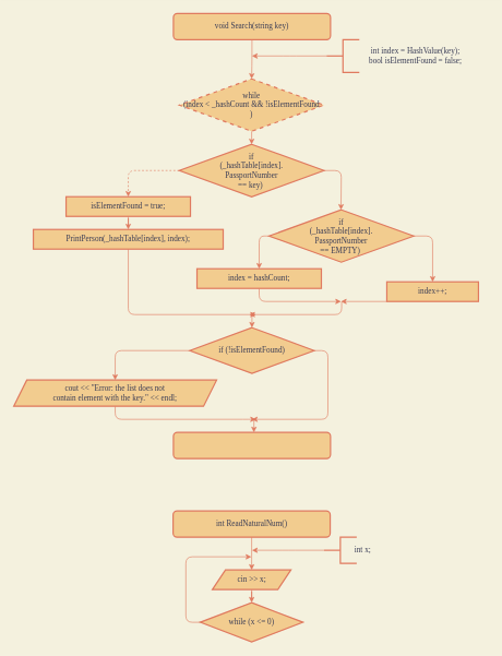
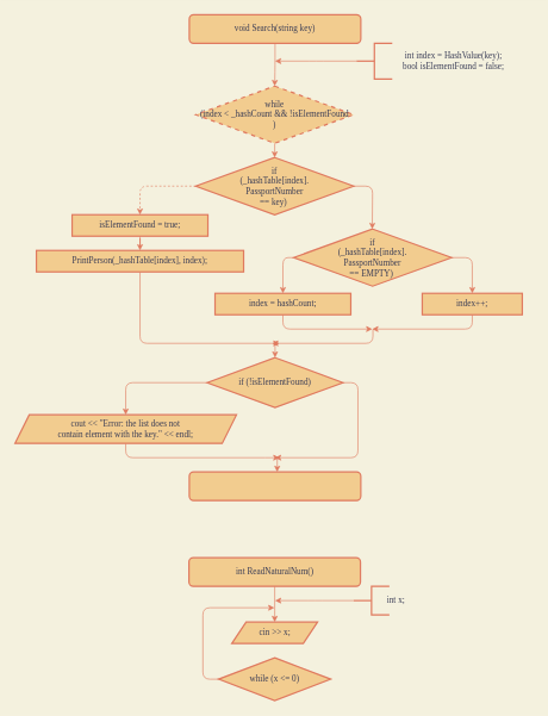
  <mxCell id="0" />
  <mxCell id="1" parent="0" />
  <mxCell id="2" style="edgeStyle=orthogonalEdgeStyle;curved=0;rounded=1;sketch=0;orthogonalLoop=1;jettySize=auto;html=1;strokeColor=#E07A5F;fillColor=#F2CC8F;fontColor=#393C56;entryX=0.5;entryY=0;entryDx=0;entryDy=0;labelBackgroundColor=#F4F1DE;" parent="1" source="3" target="8" edge="1"><mxGeometry relative="1" as="geometry"><mxPoint x="384" y="120" as="targetPoint" /></mxGeometry></mxCell>
  <mxCell id="3" value="void Search(string key)" style="rounded=1;whiteSpace=wrap;html=1;labelBackgroundColor=none;sketch=0;strokeColor=#E07A5F;strokeWidth=2;fillColor=#F2CC8F;fontFamily=Cascadia mono;fontColor=#393C56;align=center;" parent="1" vertex="1"><mxGeometry x="264" y="20" width="240" height="40" as="geometry" /></mxCell>
  <mxCell id="4" style="edgeStyle=orthogonalEdgeStyle;curved=0;rounded=1;sketch=0;orthogonalLoop=1;jettySize=auto;html=1;strokeColor=#E07A5F;fillColor=#F2CC8F;fontColor=#393C56;labelBackgroundColor=#F4F1DE;" parent="1" source="5" edge="1"><mxGeometry relative="1" as="geometry"><mxPoint x="384" y="85" as="targetPoint" /></mxGeometry></mxCell>
  <mxCell id="5" value="" style="strokeWidth=2;html=1;shape=mxgraph.flowchart.annotation_2;align=left;labelPosition=right;pointerEvents=1;strokeColor=#E07A5F;fillColor=#F2CC8F;fontColor=#393C56;" parent="1" vertex="1"><mxGeometry x="498" y="60" width="50" height="50" as="geometry" /></mxCell>
  <mxCell id="6" value="&lt;div&gt;int index = HashValue(key);&lt;/div&gt;&lt;div&gt;bool isElementFound = false;&lt;/div&gt;" style="text;html=1;strokeColor=none;fillColor=none;align=center;verticalAlign=middle;whiteSpace=wrap;rounded=0;sketch=0;fontColor=#393C56;fontFamily=Cascadia mono;" parent="1" vertex="1"><mxGeometry x="524" y="67.5" width="220" height="35" as="geometry" /></mxCell>
  <mxCell id="7" style="edgeStyle=orthogonalEdgeStyle;curved=0;rounded=1;sketch=0;orthogonalLoop=1;jettySize=auto;html=1;strokeColor=#E07A5F;fillColor=#F2CC8F;fontColor=#393C56;labelBackgroundColor=#F4F1DE;" parent="1" source="8" edge="1"><mxGeometry relative="1" as="geometry"><mxPoint x="383.5" y="220" as="targetPoint" /></mxGeometry></mxCell>
  <mxCell id="8" value="while &lt;br&gt;(index &amp;lt; _hashCount &amp;amp;&amp;amp; !isElementFound&lt;br&gt;)" style="rhombus;whiteSpace=wrap;html=1;rounded=0;labelBackgroundColor=none;sketch=0;strokeColor=#E07A5F;strokeWidth=2;fillColor=#F2CC8F;fontFamily=Cascadia mono;fontColor=#393C56;align=center;dashed=1;" parent="1" vertex="1"><mxGeometry x="273" y="120" width="221" height="80" as="geometry" /></mxCell>
  <mxCell id="9" style="edgeStyle=orthogonalEdgeStyle;curved=0;rounded=1;sketch=0;orthogonalLoop=1;jettySize=auto;html=1;strokeColor=#E07A5F;fillColor=#F2CC8F;fontColor=#393C56;labelBackgroundColor=#F4F1DE;dashed=1;" parent="1" source="12" target="14" edge="1"><mxGeometry relative="1" as="geometry"><Array as="points"><mxPoint x="195" y="260" /></Array></mxGeometry></mxCell>
  <mxCell id="10" style="edgeStyle=orthogonalEdgeStyle;curved=0;rounded=1;sketch=0;orthogonalLoop=1;jettySize=auto;html=1;strokeColor=#E07A5F;fillColor=#F2CC8F;fontColor=#393C56;labelBackgroundColor=#F4F1DE;" parent="1" source="12" edge="1"><mxGeometry relative="1" as="geometry"><mxPoint x="520" y="320" as="targetPoint" /></mxGeometry></mxCell>
  <mxCell id="11" style="edgeStyle=orthogonalEdgeStyle;curved=0;rounded=1;sketch=0;orthogonalLoop=1;jettySize=auto;html=1;strokeColor=#E07A5F;fillColor=#F2CC8F;fontColor=#393C56;labelBackgroundColor=#F4F1DE;" parent="1" edge="1"><mxGeometry relative="1" as="geometry"><mxPoint x="384" y="500" as="targetPoint" /><mxPoint x="384" y="480" as="sourcePoint" /></mxGeometry></mxCell>
  <mxCell id="12" value="if &lt;br&gt;(_hashTable[index].&lt;br&gt;PassportNumber &lt;br&gt;== key)&amp;nbsp;" style="rhombus;whiteSpace=wrap;html=1;rounded=0;labelBackgroundColor=none;sketch=0;strokeColor=#E07A5F;strokeWidth=2;fillColor=#F2CC8F;fontFamily=Cascadia mono;fontColor=#393C56;align=center;" parent="1" vertex="1"><mxGeometry x="273" y="220" width="221" height="80" as="geometry" /></mxCell>
  <mxCell id="13" style="edgeStyle=orthogonalEdgeStyle;curved=0;rounded=1;sketch=0;orthogonalLoop=1;jettySize=auto;html=1;entryX=0.5;entryY=0;entryDx=0;entryDy=0;strokeColor=#E07A5F;fillColor=#F2CC8F;fontColor=#393C56;labelBackgroundColor=#F4F1DE;" parent="1" source="14" target="16" edge="1"><mxGeometry relative="1" as="geometry" /></mxCell>
  <mxCell id="14" value="isElementFound = true;" style="rounded=0;whiteSpace=wrap;html=1;labelBackgroundColor=none;sketch=0;strokeColor=#E07A5F;strokeWidth=2;fillColor=#F2CC8F;fontFamily=Cascadia mono;fontColor=#393C56;align=center;" parent="1" vertex="1"><mxGeometry x="100" y="300" width="190" height="30" as="geometry" /></mxCell>
  <mxCell id="15" style="edgeStyle=orthogonalEdgeStyle;curved=0;rounded=1;sketch=0;orthogonalLoop=1;jettySize=auto;html=1;strokeColor=#E07A5F;fillColor=#F2CC8F;fontColor=#393C56;labelBackgroundColor=#F4F1DE;" parent="1" source="16" edge="1"><mxGeometry relative="1" as="geometry"><mxPoint x="390" y="480" as="targetPoint" /><Array as="points"><mxPoint x="195" y="480" /></Array></mxGeometry></mxCell>
  <mxCell id="16" value="PrintPerson(_hashTable[index], index);" style="rounded=0;whiteSpace=wrap;html=1;labelBackgroundColor=none;sketch=0;strokeColor=#E07A5F;strokeWidth=2;fillColor=#F2CC8F;fontFamily=Cascadia mono;fontColor=#393C56;align=center;" parent="1" vertex="1"><mxGeometry x="50" y="350" width="290" height="30" as="geometry" /></mxCell>
  <mxCell id="17" style="edgeStyle=orthogonalEdgeStyle;curved=0;rounded=1;sketch=0;orthogonalLoop=1;jettySize=auto;html=1;strokeColor=#E07A5F;fillColor=#F2CC8F;fontColor=#393C56;labelBackgroundColor=#F4F1DE;" parent="1" source="20" target="22" edge="1"><mxGeometry relative="1" as="geometry"><Array as="points"><mxPoint x="395" y="360" /></Array></mxGeometry></mxCell>
  <mxCell id="18" style="edgeStyle=orthogonalEdgeStyle;curved=0;rounded=1;sketch=0;orthogonalLoop=1;jettySize=auto;html=1;strokeColor=#E07A5F;fillColor=#F2CC8F;fontColor=#393C56;labelBackgroundColor=#F4F1DE;" parent="1" source="20" target="24" edge="1"><mxGeometry relative="1" as="geometry"><Array as="points"><mxPoint x="660" y="360" /></Array></mxGeometry></mxCell>
  <mxCell id="19" style="edgeStyle=orthogonalEdgeStyle;curved=0;rounded=1;sketch=0;orthogonalLoop=1;jettySize=auto;html=1;strokeColor=#E07A5F;fillColor=#F2CC8F;fontColor=#393C56;labelBackgroundColor=#F4F1DE;" parent="1" edge="1"><mxGeometry relative="1" as="geometry"><mxPoint x="380" y="480" as="targetPoint" /><mxPoint x="521" y="460" as="sourcePoint" /><Array as="points"><mxPoint x="521" y="480" /></Array></mxGeometry></mxCell>
  <mxCell id="20" value="if &lt;br&gt;(_hashTable[index].&lt;br&gt;PassportNumber &lt;br&gt;== EMPTY)&amp;nbsp;" style="rhombus;whiteSpace=wrap;html=1;rounded=0;labelBackgroundColor=none;sketch=0;strokeColor=#E07A5F;strokeWidth=2;fillColor=#F2CC8F;fontFamily=Cascadia mono;fontColor=#393C56;align=center;" parent="1" vertex="1"><mxGeometry x="410" y="320" width="221" height="80" as="geometry" /></mxCell>
  <mxCell id="21" style="edgeStyle=orthogonalEdgeStyle;curved=0;rounded=1;sketch=0;orthogonalLoop=1;jettySize=auto;html=1;strokeColor=#E07A5F;fillColor=#F2CC8F;fontColor=#393C56;labelBackgroundColor=#F4F1DE;" parent="1" source="22" edge="1"><mxGeometry relative="1" as="geometry"><mxPoint x="520" y="460" as="targetPoint" /><Array as="points"><mxPoint x="395" y="460" /></Array></mxGeometry></mxCell>
  <mxCell id="22" value="index = hashCount;" style="rounded=0;whiteSpace=wrap;html=1;labelBackgroundColor=none;sketch=0;strokeColor=#E07A5F;strokeWidth=2;fillColor=#F2CC8F;fontFamily=Cascadia mono;fontColor=#393C56;align=center;" parent="1" vertex="1"><mxGeometry x="300" y="410" width="190" height="30" as="geometry" /></mxCell>
  <mxCell id="23" style="edgeStyle=orthogonalEdgeStyle;curved=0;rounded=1;sketch=0;orthogonalLoop=1;jettySize=auto;html=1;strokeColor=#E07A5F;fillColor=#F2CC8F;fontColor=#393C56;labelBackgroundColor=#F4F1DE;" parent="1" source="24" edge="1"><mxGeometry relative="1" as="geometry"><mxPoint x="520" y="460" as="targetPoint" /><Array as="points"><mxPoint x="660" y="460" /></Array></mxGeometry></mxCell>
- <mxCell id="24" value="index++;" style="rounded=0;whiteSpace=wrap;html=1;labelBackgroundColor=none;sketch=0;strokeColor=#E07A5F;strokeWidth=2;fillColor=#F2CC8F;fontFamily=Cascadia mono;fontColor=#393C56;align=center;" parent="1" vertex="1"><mxGeometry x="590" y="430" width="140" height="30" as="geometry" /></mxCell>
+ <mxCell id="24" value="index++;" style="rounded=0;whiteSpace=wrap;html=1;labelBackgroundColor=none;sketch=0;strokeColor=#E07A5F;strokeWidth=2;fillColor=#F2CC8F;fontFamily=Cascadia mono;fontColor=#393C56;align=center;" parent="1" vertex="1"><mxGeometry x="590" y="410" width="140" height="30" as="geometry" /></mxCell>
  <mxCell id="25" style="edgeStyle=orthogonalEdgeStyle;curved=0;rounded=1;sketch=0;orthogonalLoop=1;jettySize=auto;html=1;entryX=0.5;entryY=0;entryDx=0;entryDy=0;strokeColor=#E07A5F;fillColor=#F2CC8F;fontFamily=Cascadia mono;fontColor=#393C56;" edge="1" parent="1" source="28" target="30"><mxGeometry relative="1" as="geometry"><Array as="points"><mxPoint x="175" y="535" /></Array></mxGeometry></mxCell>
  <mxCell id="26" style="edgeStyle=orthogonalEdgeStyle;curved=0;rounded=1;sketch=0;orthogonalLoop=1;jettySize=auto;html=1;strokeColor=#E07A5F;fillColor=#F2CC8F;fontFamily=Cascadia mono;fontColor=#393C56;" edge="1" parent="1"><mxGeometry relative="1" as="geometry"><mxPoint x="387" y="660" as="targetPoint" /><mxPoint x="387" y="640" as="sourcePoint" /></mxGeometry></mxCell>
  <mxCell id="27" style="edgeStyle=orthogonalEdgeStyle;curved=0;rounded=1;sketch=0;orthogonalLoop=1;jettySize=auto;html=1;strokeColor=#E07A5F;fillColor=#F2CC8F;fontFamily=Cascadia mono;fontColor=#393C56;" edge="1" parent="1" source="28"><mxGeometry relative="1" as="geometry"><mxPoint x="384" y="640" as="targetPoint" /><Array as="points"><mxPoint x="500" y="535" /><mxPoint x="500" y="640" /><mxPoint x="384" y="640" /></Array></mxGeometry></mxCell>
  <mxCell id="28" value="if (!isElementFound)" style="rhombus;whiteSpace=wrap;html=1;rounded=0;labelBackgroundColor=none;sketch=0;strokeColor=#E07A5F;strokeWidth=2;fillColor=#F2CC8F;fontFamily=Cascadia mono;fontColor=#393C56;align=center;" parent="1" vertex="1"><mxGeometry x="289" y="500" width="190" height="70" as="geometry" /></mxCell>
  <mxCell id="29" style="edgeStyle=orthogonalEdgeStyle;curved=0;rounded=1;sketch=0;orthogonalLoop=1;jettySize=auto;html=1;strokeColor=#E07A5F;fillColor=#F2CC8F;fontFamily=Cascadia mono;fontColor=#393C56;" edge="1" parent="1" source="30"><mxGeometry relative="1" as="geometry"><mxPoint x="390" y="640" as="targetPoint" /><Array as="points"><mxPoint x="175" y="640" /><mxPoint x="380" y="640" /></Array></mxGeometry></mxCell>
  <mxCell id="30" value="cout &amp;lt;&amp;lt; &quot;Error: the list does not &lt;br&gt;contain element with the key.&quot; &amp;lt;&amp;lt; endl;" style="shape=parallelogram;perimeter=parallelogramPerimeter;whiteSpace=wrap;html=1;fixedSize=1;rounded=0;sketch=0;strokeColor=#E07A5F;fillColor=#F2CC8F;fontColor=#393C56;fontFamily=Cascadia mono;strokeWidth=2;" vertex="1" parent="1"><mxGeometry x="20" y="580" width="310" height="40" as="geometry" /></mxCell>
  <mxCell id="31" value="" style="rounded=1;whiteSpace=wrap;html=1;labelBackgroundColor=none;sketch=0;strokeColor=#E07A5F;strokeWidth=2;fillColor=#F2CC8F;fontFamily=Cascadia mono;fontColor=#393C56;align=center;" vertex="1" parent="1"><mxGeometry x="264" y="660" width="240" height="40" as="geometry" /></mxCell>
  <mxCell id="32" style="edgeStyle=orthogonalEdgeStyle;curved=0;rounded=1;sketch=0;orthogonalLoop=1;jettySize=auto;html=1;strokeColor=#E07A5F;fillColor=#F2CC8F;fontFamily=Cascadia mono;fontColor=#393C56;" edge="1" parent="1" source="33"><mxGeometry relative="1" as="geometry"><mxPoint x="383.5" y="870" as="targetPoint" /></mxGeometry></mxCell>
  <mxCell id="33" value="int ReadNaturalNum()" style="rounded=1;whiteSpace=wrap;html=1;labelBackgroundColor=none;sketch=0;strokeColor=#E07A5F;strokeWidth=2;fillColor=#F2CC8F;fontFamily=Cascadia mono;fontColor=#393C56;align=center;" vertex="1" parent="1"><mxGeometry x="263.5" y="780" width="240" height="40" as="geometry" /></mxCell>
- <mxCell id="34" style="edgeStyle=orthogonalEdgeStyle;curved=0;rounded=1;sketch=0;orthogonalLoop=1;jettySize=auto;html=1;entryX=0.5;entryY=0;entryDx=0;entryDy=0;strokeColor=#E07A5F;fillColor=#F2CC8F;fontFamily=Cascadia mono;fontColor=#393C56;" edge="1" parent="1" source="35" target="37"><mxGeometry relative="1" as="geometry" /></mxCell>
  <mxCell id="35" value="cin &amp;gt;&amp;gt; x;" style="shape=parallelogram;perimeter=parallelogramPerimeter;whiteSpace=wrap;html=1;fixedSize=1;rounded=0;sketch=0;strokeColor=#E07A5F;strokeWidth=2;fillColor=#F2CC8F;fontFamily=Cascadia mono;fontColor=#393C56;" vertex="1" parent="1"><mxGeometry x="323.5" y="870" width="120" height="30" as="geometry" /></mxCell>
  <mxCell id="36" style="edgeStyle=orthogonalEdgeStyle;curved=0;rounded=1;sketch=0;orthogonalLoop=1;jettySize=auto;html=1;strokeColor=#E07A5F;fillColor=#F2CC8F;fontFamily=Cascadia mono;fontColor=#393C56;" edge="1" parent="1"><mxGeometry relative="1" as="geometry"><mxPoint x="383" y="850" as="targetPoint" /><mxPoint x="308" y="950" as="sourcePoint" /><Array as="points"><mxPoint x="283" y="950" /><mxPoint x="283" y="850" /></Array></mxGeometry></mxCell>
  <mxCell id="37" value="while (x &amp;lt;= 0)" style="rhombus;whiteSpace=wrap;html=1;rounded=0;labelBackgroundColor=none;sketch=0;strokeColor=#E07A5F;strokeWidth=2;fillColor=#F2CC8F;fontFamily=Cascadia mono;fontColor=#393C56;align=center;" vertex="1" parent="1"><mxGeometry x="305" y="920" width="157" height="60" as="geometry" /></mxCell>
  <mxCell id="38" style="edgeStyle=orthogonalEdgeStyle;curved=0;rounded=1;sketch=0;orthogonalLoop=1;jettySize=auto;html=1;strokeColor=#E07A5F;fillColor=#F2CC8F;fontFamily=Cascadia mono;fontColor=#393C56;" edge="1" parent="1" source="39"><mxGeometry relative="1" as="geometry"><mxPoint x="384" y="840" as="targetPoint" /></mxGeometry></mxCell>
  <mxCell id="39" value="" style="strokeWidth=2;html=1;shape=mxgraph.flowchart.annotation_2;align=left;labelPosition=right;pointerEvents=1;strokeColor=#E07A5F;fillColor=#F2CC8F;fontColor=#393C56;" vertex="1" parent="1"><mxGeometry x="494" y="820" width="50" height="40" as="geometry" /></mxCell>
  <mxCell id="40" value="int x;" style="text;html=1;strokeColor=none;fillColor=none;align=center;verticalAlign=middle;whiteSpace=wrap;rounded=0;sketch=0;fontFamily=Cascadia mono;fontColor=#393C56;" vertex="1" parent="1"><mxGeometry x="524" y="830" width="59" height="20" as="geometry" /></mxCell>
